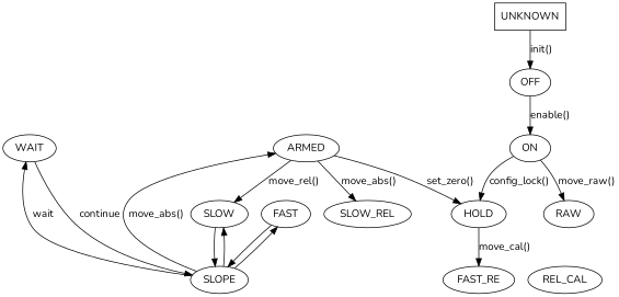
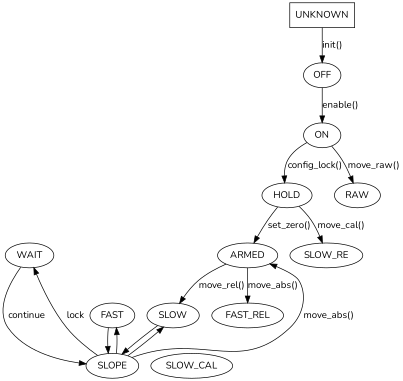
  digraph {
    fontname=Nunito
    node [fontname=Nunito shape=ellipse]
    edge [fontname=Nunito]
    ARMED
    WAIT
-   SLOW_CAL [label=REL_CAL]
+   SLOW_CAL
    SLOPE
    SLOW
    FAST
-   SLOW_REL
+   SLOW_REL [label=FAST_REL]
    UNKNOWN [shape=box]
    OFF
    ON
    HOLD
    RAW
-   SLOW_RE [label=FAST_RE]
+   SLOW_RE
    subgraph sub_1 {
      rank=same
      ARMED
      WAIT
    }
    subgraph sub_2 {
      rank=same
      SLOW_CAL
      SLOPE
    }
    subgraph sub_3 {
      rank=same
      SLOW
      FAST
    }
    ARMED -> SLOW [label="move_rel()"]
    ARMED -> SLOW_REL [label="move_abs()"]
    WAIT -> SLOPE [label=continue]
    SLOPE -> ARMED [label="move_abs()"]
-   SLOPE -> WAIT [label=wait]
+   SLOPE -> WAIT [label=lock]
    SLOPE -> SLOW
    SLOPE -> FAST
    SLOW -> SLOPE
    FAST -> SLOPE
    UNKNOWN -> OFF [label="init()"]
    OFF -> ON [label="enable()"]
    ON -> HOLD [label="config_lock()"]
    ON -> RAW [label="move_raw()"]
-   ARMED -> HOLD [label="set_zero()"]
+   HOLD -> ARMED [label="set_zero()"]
    HOLD -> SLOW_RE [label="move_cal()"]
  }
